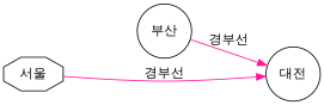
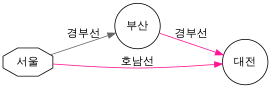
  digraph {
    fontname="Liberation Sans"
    rankdir=LR
    node [fontname="Liberation Sans" shape=circle]
    edge [color=deeppink fontname="Liberation Sans"]
    n1 [label="서울" shape=octagon]
    n2 [label="부산"]
    n3 [label="대전"]
-   n1 -> n3 [label="경부선"]
+   n1 -> n2 [color=gray40 label="경부선"]
+   n1 -> n3 [label="호남선"]
    n2 -> n3 [label="경부선"]
  }
